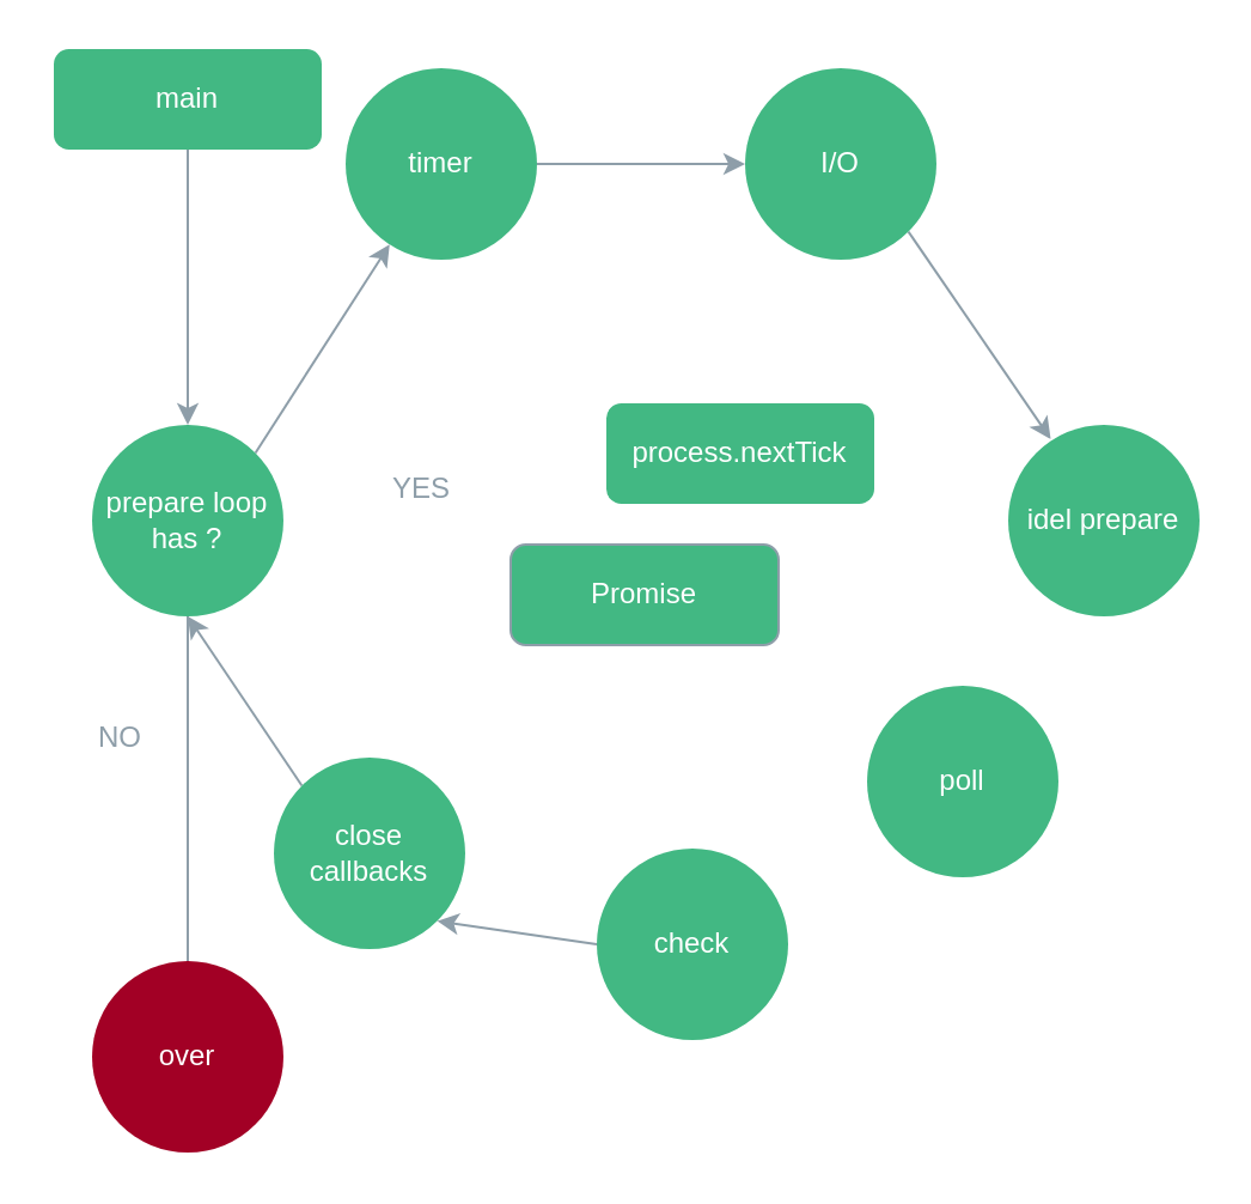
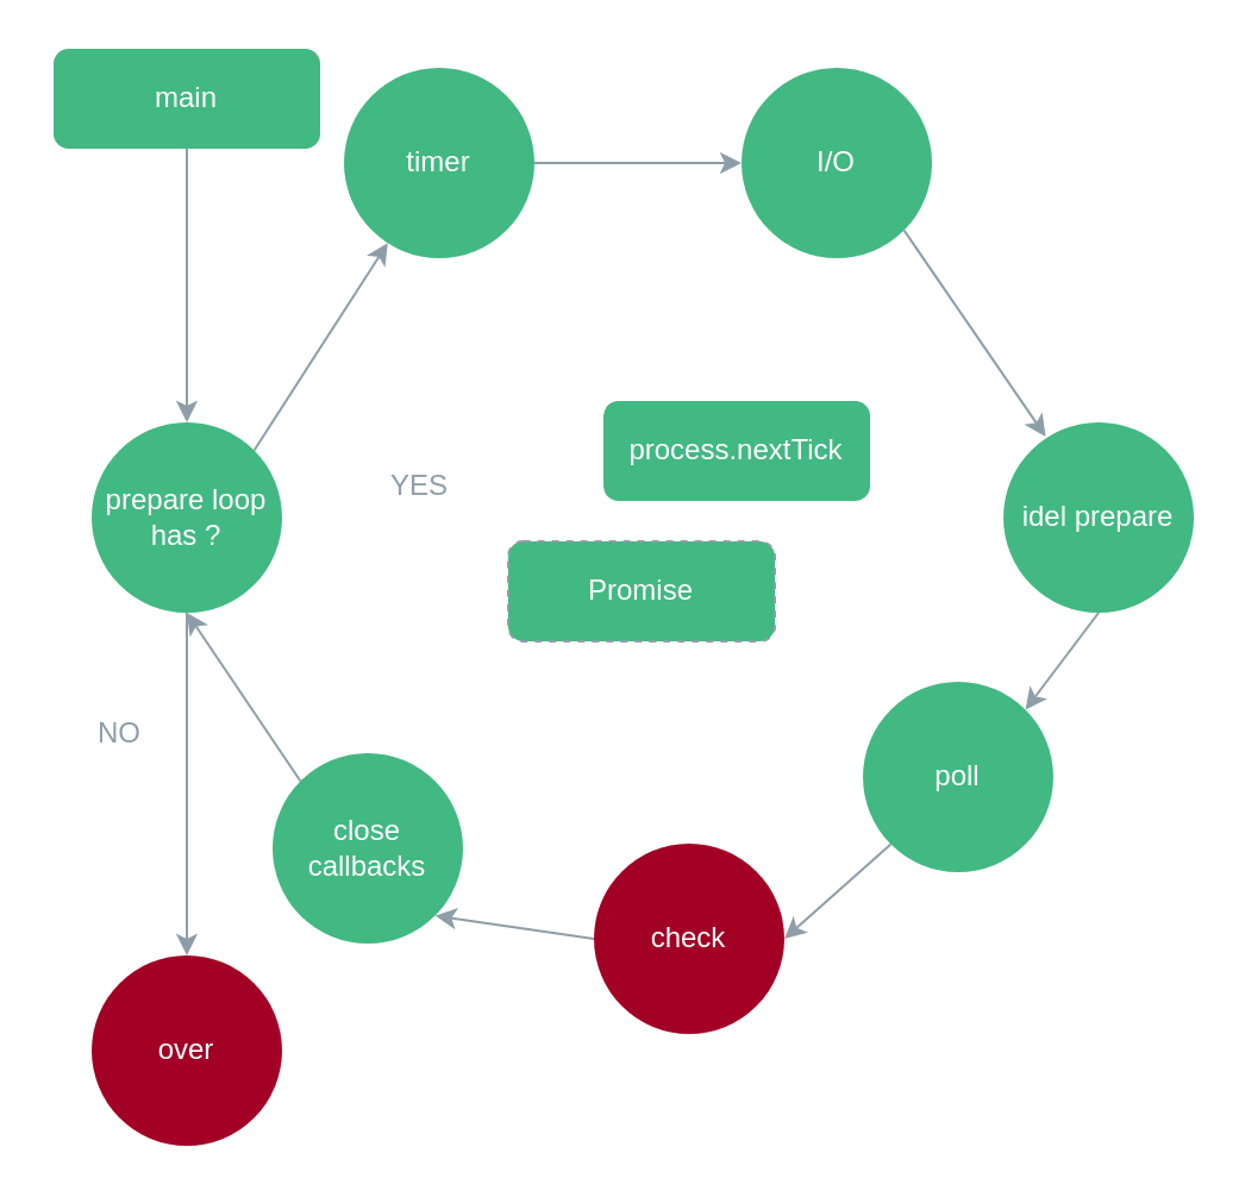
  <mxCell id="0" />
  <mxCell id="1" parent="0" />
  <mxCell id="2" style="edgeStyle=none;html=1;exitX=0.5;exitY=1;exitDx=0;exitDy=0;entryX=0.5;entryY=0;entryDx=0;entryDy=0;strokeColor=#8E9EA9;fontColor=#8E9EA9;" parent="1" source="3" target="6" edge="1"><mxGeometry relative="1" as="geometry" /></mxCell>
  <mxCell id="3" value="main" style="rounded=1;whiteSpace=wrap;html=1;strokeColor=none;fontColor=#FFFFFF;fillColor=#42B883;" parent="1" vertex="1"><mxGeometry x="22" y="20" width="112" height="42" as="geometry" /></mxCell>
- <mxCell id="4" style="edgeStyle=none;html=1;exitX=0.5;exitY=1;exitDx=0;exitDy=0;strokeColor=#8E9EA9;fontColor=#8E9EA9;endArrow=none;" parent="1" source="6" target="7" edge="1"><mxGeometry relative="1" as="geometry" /></mxCell>
+ <mxCell id="4" style="edgeStyle=none;html=1;exitX=0.5;exitY=1;exitDx=0;exitDy=0;strokeColor=#8E9EA9;fontColor=#8E9EA9;" parent="1" source="6" target="7" edge="1"><mxGeometry relative="1" as="geometry" /></mxCell>
  <mxCell id="5" style="edgeStyle=none;html=1;exitX=1;exitY=0;exitDx=0;exitDy=0;strokeColor=#8E9EA9;fontColor=#8E9EA9;" parent="1" source="6" target="9" edge="1"><mxGeometry relative="1" as="geometry" /></mxCell>
  <mxCell id="6" value="prepare loop&lt;br&gt;has ?" style="ellipse;whiteSpace=wrap;html=1;aspect=fixed;strokeColor=none;fontColor=#FFFFFF;fillColor=#42B883;" parent="1" vertex="1"><mxGeometry x="38" y="177" width="80" height="80" as="geometry" /></mxCell>
  <mxCell id="7" value="over" style="ellipse;whiteSpace=wrap;html=1;aspect=fixed;strokeColor=none;fontColor=#ffffff;fillColor=#a20025;" parent="1" vertex="1"><mxGeometry x="38" y="401" width="80" height="80" as="geometry" /></mxCell>
  <mxCell id="8" style="edgeStyle=none;html=1;exitX=1;exitY=0.5;exitDx=0;exitDy=0;entryX=0;entryY=0.5;entryDx=0;entryDy=0;strokeColor=#8E9EA9;fontColor=#8E9EA9;" parent="1" source="9" target="11" edge="1"><mxGeometry relative="1" as="geometry" /></mxCell>
  <mxCell id="9" value="timer" style="ellipse;whiteSpace=wrap;html=1;aspect=fixed;strokeColor=none;fontColor=#FFFFFF;fillColor=#42B883;" parent="1" vertex="1"><mxGeometry x="144" y="28" width="80" height="80" as="geometry" /></mxCell>
  <mxCell id="10" style="edgeStyle=none;html=1;exitX=1;exitY=1;exitDx=0;exitDy=0;entryX=0.222;entryY=0.074;entryDx=0;entryDy=0;entryPerimeter=0;strokeColor=#8E9EA9;fontColor=#8E9EA9;" parent="1" source="11" target="13" edge="1"><mxGeometry relative="1" as="geometry" /></mxCell>
  <mxCell id="11" value="I/O" style="ellipse;whiteSpace=wrap;html=1;aspect=fixed;strokeColor=none;fontColor=#FFFFFF;fillColor=#42B883;" parent="1" vertex="1"><mxGeometry x="311" y="28" width="80" height="80" as="geometry" /></mxCell>
+ <mxCell id="12" style="edgeStyle=none;html=1;exitX=0.5;exitY=1;exitDx=0;exitDy=0;entryX=1;entryY=0;entryDx=0;entryDy=0;strokeColor=#8E9EA9;fontColor=#8E9EA9;" parent="1" source="13" target="15" edge="1"><mxGeometry relative="1" as="geometry" /></mxCell>
  <mxCell id="13" value="idel prepare" style="ellipse;whiteSpace=wrap;html=1;aspect=fixed;strokeColor=none;fontColor=#FFFFFF;fillColor=#42B883;" parent="1" vertex="1"><mxGeometry x="421" y="177" width="80" height="80" as="geometry" /></mxCell>
+ <mxCell id="14" style="edgeStyle=none;html=1;exitX=0;exitY=1;exitDx=0;exitDy=0;entryX=1;entryY=0.5;entryDx=0;entryDy=0;strokeColor=#8E9EA9;fontColor=#8E9EA9;" parent="1" source="15" target="17" edge="1"><mxGeometry relative="1" as="geometry" /></mxCell>
  <mxCell id="15" value="poll" style="ellipse;whiteSpace=wrap;html=1;aspect=fixed;strokeColor=none;fontColor=#FFFFFF;fillColor=#42B883;" parent="1" vertex="1"><mxGeometry x="362" y="286" width="80" height="80" as="geometry" /></mxCell>
  <mxCell id="16" style="edgeStyle=none;html=1;exitX=0;exitY=0.5;exitDx=0;exitDy=0;entryX=1;entryY=1;entryDx=0;entryDy=0;strokeColor=#8E9EA9;fontColor=#8E9EA9;" parent="1" source="17" target="19" edge="1"><mxGeometry relative="1" as="geometry" /></mxCell>
- <mxCell id="17" value="check" style="ellipse;whiteSpace=wrap;html=1;aspect=fixed;strokeColor=none;fontColor=#FFFFFF;fillColor=#42B883;" parent="1" vertex="1"><mxGeometry x="249" y="354" width="80" height="80" as="geometry" /></mxCell>
+ <mxCell id="17" value="check" style="ellipse;whiteSpace=wrap;html=1;aspect=fixed;strokeColor=none;fontColor=#FFFFFF;fillColor=#a20025;" parent="1" vertex="1"><mxGeometry x="249" y="354" width="80" height="80" as="geometry" /></mxCell>
  <mxCell id="18" style="edgeStyle=none;html=1;exitX=0;exitY=0;exitDx=0;exitDy=0;entryX=0.5;entryY=1;entryDx=0;entryDy=0;strokeColor=#8E9EA9;fontColor=#8E9EA9;" parent="1" source="19" target="6" edge="1"><mxGeometry relative="1" as="geometry" /></mxCell>
  <mxCell id="19" value="close&lt;br&gt;callbacks" style="ellipse;whiteSpace=wrap;html=1;aspect=fixed;strokeColor=none;fontColor=#FFFFFF;fillColor=#42B883;" parent="1" vertex="1"><mxGeometry x="114" y="316" width="80" height="80" as="geometry" /></mxCell>
  <mxCell id="20" value="YES" style="text;strokeColor=none;align=center;fillColor=none;html=1;verticalAlign=middle;whiteSpace=wrap;rounded=0;fontColor=#8E9EA9;" parent="1" vertex="1"><mxGeometry x="146" y="192" width="60" height="24" as="geometry" /></mxCell>
  <mxCell id="21" value="NO" style="text;strokeColor=none;align=center;fillColor=none;html=1;verticalAlign=middle;whiteSpace=wrap;rounded=0;fontColor=#8E9EA9;" parent="1" vertex="1"><mxGeometry x="20" y="296" width="60" height="24" as="geometry" /></mxCell>
  <mxCell id="22" value="process.nextTick" style="rounded=1;whiteSpace=wrap;html=1;strokeColor=none;fontColor=#FFFFFF;fillColor=#42B883;" parent="1" vertex="1"><mxGeometry x="253" y="168" width="112" height="42" as="geometry" /></mxCell>
- <mxCell id="23" value="Promise" style="rounded=1;whiteSpace=wrap;html=1;strokeColor=#8E9EA9;fontColor=#FFFFFF;fillColor=#42B883;" parent="1" vertex="1"><mxGeometry x="213" y="227" width="112" height="42" as="geometry" /></mxCell>
+ <mxCell id="23" value="Promise" style="rounded=1;whiteSpace=wrap;html=1;strokeColor=#8E9EA9;fontColor=#FFFFFF;fillColor=#42B883;dashed=1;" parent="1" vertex="1"><mxGeometry x="213" y="227" width="112" height="42" as="geometry" /></mxCell>
